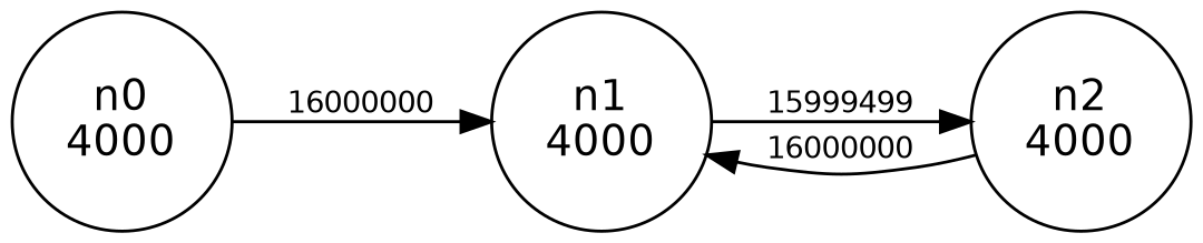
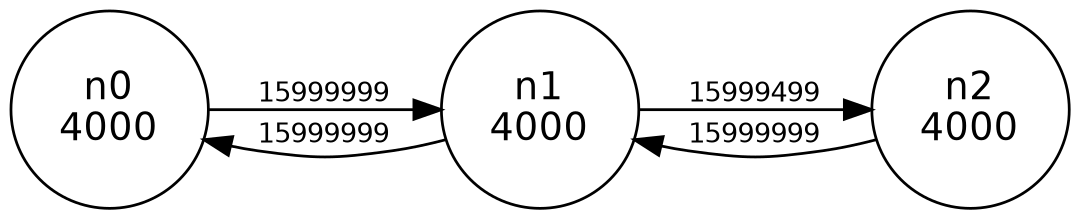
  digraph {
    rankdir=LR
    node [fixedsize=true fontname=Helvetica shape=circle]
    edge [fontname=Helvetica fontsize=10]
    n1 [height=1 label="n0\n4000"]
    n2 [height=1 label="n1\n4000"]
    n3 [height=1 label="n2\n4000"]
-   n1 -> n2 [label=16000000]
+   n1 -> n2 [label=15999999]
+   n2 -> n1 [label=15999999]
    n2 -> n3 [label=15999499]
-   n3 -> n2 [label=16000000]
+   n3 -> n2 [label=15999999]
  }
